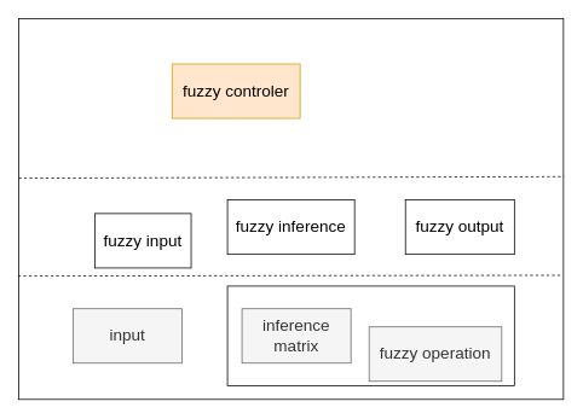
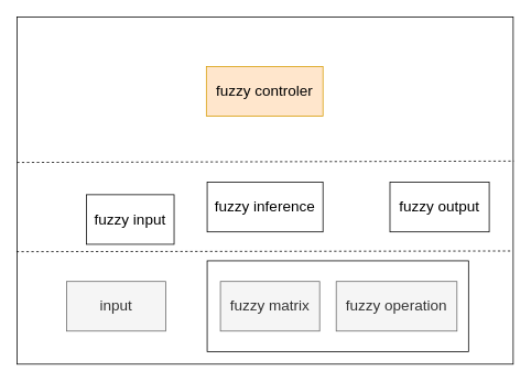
  <mxCell id="0" />
  <mxCell id="1" parent="0" />
  <mxCell id="2" value="" style="rounded=0;whiteSpace=wrap;html=1;fontSize=18;" vertex="1" parent="1"><mxGeometry x="20" y="20" width="600" height="420" as="geometry" /></mxCell>
  <mxCell id="3" value="input" style="rounded=0;whiteSpace=wrap;html=1;fillColor=#f5f5f5;fontColor=#333333;strokeColor=#666666;fontSize=18;" vertex="1" parent="1"><mxGeometry x="80" y="340" width="120" height="60" as="geometry" /></mxCell>
  <mxCell id="4" value="" style="rounded=0;whiteSpace=wrap;html=1;fontSize=18;" vertex="1" parent="1"><mxGeometry x="250" y="315" width="316" height="110" as="geometry" /></mxCell>
- <mxCell id="5" value="inference matrix" style="rounded=0;whiteSpace=wrap;html=1;fillColor=#f5f5f5;fontColor=#333333;strokeColor=#666666;fontSize=18;" vertex="1" parent="1"><mxGeometry x="266" y="340" width="120" height="60" as="geometry" /></mxCell>
- <mxCell id="6" value="fuzzy operation" style="rounded=0;whiteSpace=wrap;html=1;fillColor=#f5f5f5;fontColor=#333333;strokeColor=#666666;fontSize=18;" vertex="1" parent="1"><mxGeometry x="406" y="360" width="146" height="60" as="geometry" /></mxCell>
+ <mxCell id="5" value="fuzzy matrix" style="rounded=0;whiteSpace=wrap;html=1;fillColor=#f5f5f5;fontColor=#333333;strokeColor=#666666;fontSize=18;" vertex="1" parent="1"><mxGeometry x="266" y="340" width="120" height="60" as="geometry" /></mxCell>
+ <mxCell id="6" value="fuzzy operation" style="rounded=0;whiteSpace=wrap;html=1;fillColor=#f5f5f5;fontColor=#333333;strokeColor=#666666;fontSize=18;" vertex="1" parent="1"><mxGeometry x="406" y="340" width="146" height="60" as="geometry" /></mxCell>
  <mxCell id="7" value="" style="endArrow=none;dashed=1;html=1;rounded=0;fontSize=18;entryX=0.998;entryY=0.674;entryDx=0;entryDy=0;entryPerimeter=0;exitX=-0.001;exitY=0.676;exitDx=0;exitDy=0;exitPerimeter=0;" edge="1" parent="1" source="2" target="2"><mxGeometry width="50" height="50" relative="1" as="geometry"><mxPoint x="36" y="300" as="sourcePoint" /><mxPoint x="16" y="250" as="targetPoint" /></mxGeometry></mxCell>
  <mxCell id="8" value="fuzzy inference" style="rounded=0;whiteSpace=wrap;html=1;fontSize=18;" vertex="1" parent="1"><mxGeometry x="250" y="220" width="140" height="60" as="geometry" /></mxCell>
  <mxCell id="9" value="fuzzy input" style="rounded=0;whiteSpace=wrap;html=1;fontSize=18;" vertex="1" parent="1"><mxGeometry x="104" y="235" width="106" height="60" as="geometry" /></mxCell>
- <mxCell id="10" value="fuzzy output" style="rounded=0;whiteSpace=wrap;html=1;fontSize=18;" vertex="1" parent="1"><mxGeometry x="446" y="220" width="120" height="60" as="geometry" /></mxCell>
+ <mxCell id="10" value="fuzzy output" style="rounded=0;whiteSpace=wrap;html=1;fontSize=18;" vertex="1" parent="1"><mxGeometry x="471" y="220" width="120" height="60" as="geometry" /></mxCell>
  <mxCell id="11" value="" style="endArrow=none;dashed=1;html=1;rounded=0;fontSize=18;entryX=1.001;entryY=0.415;entryDx=0;entryDy=0;entryPerimeter=0;exitX=0;exitY=0.419;exitDx=0;exitDy=0;exitPerimeter=0;" edge="1" parent="1" source="2" target="2"><mxGeometry width="50" height="50" relative="1" as="geometry"><mxPoint x="-34" y="190" as="sourcePoint" /><mxPoint x="16" y="140" as="targetPoint" /></mxGeometry></mxCell>
- <mxCell id="12" value="fuzzy controler" style="rounded=0;whiteSpace=wrap;html=1;fontSize=18;fillColor=#ffe6cc;strokeColor=#d79b00;" vertex="1" parent="1"><mxGeometry x="189" y="70" width="141" height="60" as="geometry" /></mxCell>
+ <mxCell id="12" value="fuzzy controler" style="rounded=0;whiteSpace=wrap;html=1;fontSize=18;fillColor=#ffe6cc;strokeColor=#d79b00;" vertex="1" parent="1"><mxGeometry x="249" y="80" width="141" height="60" as="geometry" /></mxCell>
